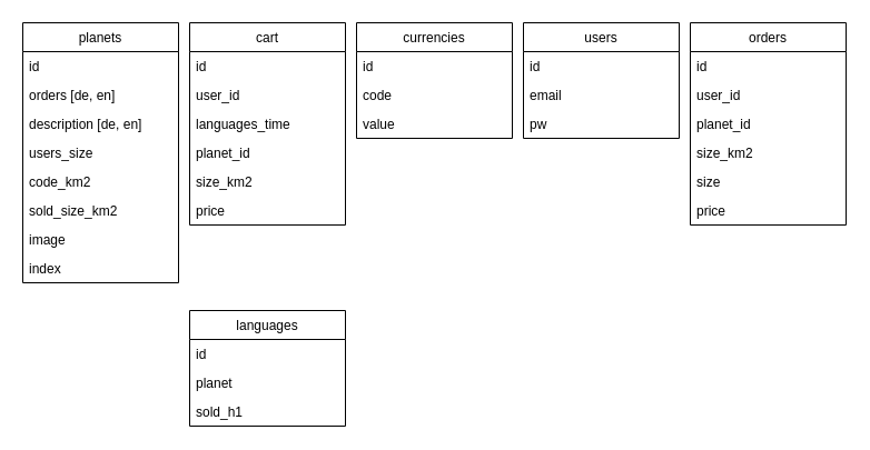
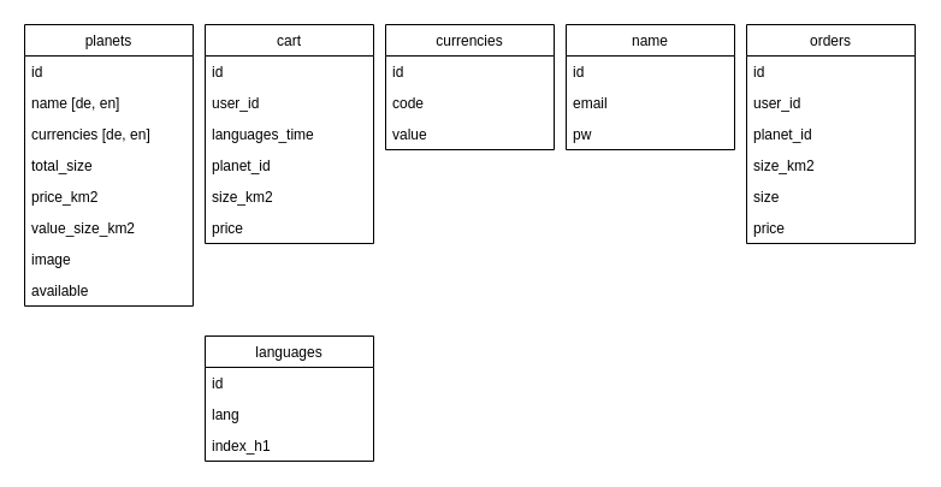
  <mxCell id="0" />
  <mxCell id="1" parent="0" />
  <mxCell id="2" value="planets" style="swimlane;fontStyle=0;childLayout=stackLayout;horizontal=1;startSize=26;fillColor=none;horizontalStack=0;resizeParent=1;resizeParentMax=0;resizeLast=0;collapsible=1;marginBottom=0;" parent="1" vertex="1"><mxGeometry x="20" y="20" width="140" height="234" as="geometry" /></mxCell>
  <mxCell id="3" value="id" style="text;strokeColor=none;fillColor=none;align=left;verticalAlign=top;spacingLeft=4;spacingRight=4;overflow=hidden;rotatable=0;points=[[0,0.5],[1,0.5]];portConstraint=eastwest;" parent="2" vertex="1"><mxGeometry y="26" width="140" height="26" as="geometry" /></mxCell>
- <mxCell id="4" value="orders [de, en]&#10;" style="text;strokeColor=none;fillColor=none;align=left;verticalAlign=top;spacingLeft=4;spacingRight=4;overflow=hidden;rotatable=0;points=[[0,0.5],[1,0.5]];portConstraint=eastwest;" parent="2" vertex="1"><mxGeometry y="52" width="140" height="26" as="geometry" /></mxCell>
- <mxCell id="5" value="description [de, en]&#10;" style="text;strokeColor=none;fillColor=none;align=left;verticalAlign=top;spacingLeft=4;spacingRight=4;overflow=hidden;rotatable=0;points=[[0,0.5],[1,0.5]];portConstraint=eastwest;" parent="2" vertex="1"><mxGeometry y="78" width="140" height="26" as="geometry" /></mxCell>
- <mxCell id="6" value="users_size" style="text;strokeColor=none;fillColor=none;align=left;verticalAlign=top;spacingLeft=4;spacingRight=4;overflow=hidden;rotatable=0;points=[[0,0.5],[1,0.5]];portConstraint=eastwest;" parent="2" vertex="1"><mxGeometry y="104" width="140" height="26" as="geometry" /></mxCell>
- <mxCell id="7" value="code_km2&#10;" style="text;strokeColor=none;fillColor=none;align=left;verticalAlign=top;spacingLeft=4;spacingRight=4;overflow=hidden;rotatable=0;points=[[0,0.5],[1,0.5]];portConstraint=eastwest;" parent="2" vertex="1"><mxGeometry y="130" width="140" height="26" as="geometry" /></mxCell>
- <mxCell id="8" value="sold_size_km2" style="text;strokeColor=none;fillColor=none;align=left;verticalAlign=top;spacingLeft=4;spacingRight=4;overflow=hidden;rotatable=0;points=[[0,0.5],[1,0.5]];portConstraint=eastwest;" parent="2" vertex="1"><mxGeometry y="156" width="140" height="26" as="geometry" /></mxCell>
+ <mxCell id="4" value="name [de, en]&#10;" style="text;strokeColor=none;fillColor=none;align=left;verticalAlign=top;spacingLeft=4;spacingRight=4;overflow=hidden;rotatable=0;points=[[0,0.5],[1,0.5]];portConstraint=eastwest;" parent="2" vertex="1"><mxGeometry y="52" width="140" height="26" as="geometry" /></mxCell>
+ <mxCell id="5" value="currencies [de, en]&#10;" style="text;strokeColor=none;fillColor=none;align=left;verticalAlign=top;spacingLeft=4;spacingRight=4;overflow=hidden;rotatable=0;points=[[0,0.5],[1,0.5]];portConstraint=eastwest;" parent="2" vertex="1"><mxGeometry y="78" width="140" height="26" as="geometry" /></mxCell>
+ <mxCell id="6" value="total_size" style="text;strokeColor=none;fillColor=none;align=left;verticalAlign=top;spacingLeft=4;spacingRight=4;overflow=hidden;rotatable=0;points=[[0,0.5],[1,0.5]];portConstraint=eastwest;" parent="2" vertex="1"><mxGeometry y="104" width="140" height="26" as="geometry" /></mxCell>
+ <mxCell id="7" value="price_km2&#10;" style="text;strokeColor=none;fillColor=none;align=left;verticalAlign=top;spacingLeft=4;spacingRight=4;overflow=hidden;rotatable=0;points=[[0,0.5],[1,0.5]];portConstraint=eastwest;" parent="2" vertex="1"><mxGeometry y="130" width="140" height="26" as="geometry" /></mxCell>
+ <mxCell id="8" value="value_size_km2" style="text;strokeColor=none;fillColor=none;align=left;verticalAlign=top;spacingLeft=4;spacingRight=4;overflow=hidden;rotatable=0;points=[[0,0.5],[1,0.5]];portConstraint=eastwest;" parent="2" vertex="1"><mxGeometry y="156" width="140" height="26" as="geometry" /></mxCell>
  <mxCell id="9" value="image" style="text;strokeColor=none;fillColor=none;align=left;verticalAlign=top;spacingLeft=4;spacingRight=4;overflow=hidden;rotatable=0;points=[[0,0.5],[1,0.5]];portConstraint=eastwest;" parent="2" vertex="1"><mxGeometry y="182" width="140" height="26" as="geometry" /></mxCell>
- <mxCell id="10" value="index&#10;" style="text;strokeColor=none;fillColor=none;align=left;verticalAlign=top;spacingLeft=4;spacingRight=4;overflow=hidden;rotatable=0;points=[[0,0.5],[1,0.5]];portConstraint=eastwest;" parent="2" vertex="1"><mxGeometry y="208" width="140" height="26" as="geometry" /></mxCell>
+ <mxCell id="10" value="available&#10;" style="text;strokeColor=none;fillColor=none;align=left;verticalAlign=top;spacingLeft=4;spacingRight=4;overflow=hidden;rotatable=0;points=[[0,0.5],[1,0.5]];portConstraint=eastwest;" parent="2" vertex="1"><mxGeometry y="208" width="140" height="26" as="geometry" /></mxCell>
  <mxCell id="11" value="orders" style="swimlane;fontStyle=0;childLayout=stackLayout;horizontal=1;startSize=26;fillColor=none;horizontalStack=0;resizeParent=1;resizeParentMax=0;resizeLast=0;collapsible=1;marginBottom=0;" parent="1" vertex="1"><mxGeometry x="620" y="20" width="140" height="182" as="geometry" /></mxCell>
  <mxCell id="12" value="id" style="text;strokeColor=none;fillColor=none;align=left;verticalAlign=top;spacingLeft=4;spacingRight=4;overflow=hidden;rotatable=0;points=[[0,0.5],[1,0.5]];portConstraint=eastwest;" parent="11" vertex="1"><mxGeometry y="26" width="140" height="26" as="geometry" /></mxCell>
  <mxCell id="13" value="user_id" style="text;strokeColor=none;fillColor=none;align=left;verticalAlign=top;spacingLeft=4;spacingRight=4;overflow=hidden;rotatable=0;points=[[0,0.5],[1,0.5]];portConstraint=eastwest;" parent="11" vertex="1"><mxGeometry y="52" width="140" height="26" as="geometry" /></mxCell>
  <mxCell id="14" value="planet_id" style="text;strokeColor=none;fillColor=none;align=left;verticalAlign=top;spacingLeft=4;spacingRight=4;overflow=hidden;rotatable=0;points=[[0,0.5],[1,0.5]];portConstraint=eastwest;" parent="11" vertex="1"><mxGeometry y="78" width="140" height="26" as="geometry" /></mxCell>
  <mxCell id="15" value="size_km2" style="text;strokeColor=none;fillColor=none;align=left;verticalAlign=top;spacingLeft=4;spacingRight=4;overflow=hidden;rotatable=0;points=[[0,0.5],[1,0.5]];portConstraint=eastwest;" parent="11" vertex="1"><mxGeometry y="104" width="140" height="26" as="geometry" /></mxCell>
  <mxCell id="16" value="size" style="text;strokeColor=none;fillColor=none;align=left;verticalAlign=top;spacingLeft=4;spacingRight=4;overflow=hidden;rotatable=0;points=[[0,0.5],[1,0.5]];portConstraint=eastwest;" parent="11" vertex="1"><mxGeometry y="130" width="140" height="26" as="geometry" /></mxCell>
  <mxCell id="17" value="price" style="text;strokeColor=none;fillColor=none;align=left;verticalAlign=top;spacingLeft=4;spacingRight=4;overflow=hidden;rotatable=0;points=[[0,0.5],[1,0.5]];portConstraint=eastwest;" parent="11" vertex="1"><mxGeometry y="156" width="140" height="26" as="geometry" /></mxCell>
- <mxCell id="18" value="users" style="swimlane;fontStyle=0;childLayout=stackLayout;horizontal=1;startSize=26;fillColor=none;horizontalStack=0;resizeParent=1;resizeParentMax=0;resizeLast=0;collapsible=1;marginBottom=0;" parent="1" vertex="1"><mxGeometry x="470" y="20" width="140" height="104" as="geometry" /></mxCell>
+ <mxCell id="18" value="name" style="swimlane;fontStyle=0;childLayout=stackLayout;horizontal=1;startSize=26;fillColor=none;horizontalStack=0;resizeParent=1;resizeParentMax=0;resizeLast=0;collapsible=1;marginBottom=0;" parent="1" vertex="1"><mxGeometry x="470" y="20" width="140" height="104" as="geometry" /></mxCell>
  <mxCell id="19" value="id" style="text;strokeColor=none;fillColor=none;align=left;verticalAlign=top;spacingLeft=4;spacingRight=4;overflow=hidden;rotatable=0;points=[[0,0.5],[1,0.5]];portConstraint=eastwest;" parent="18" vertex="1"><mxGeometry y="26" width="140" height="26" as="geometry" /></mxCell>
  <mxCell id="20" value="email" style="text;strokeColor=none;fillColor=none;align=left;verticalAlign=top;spacingLeft=4;spacingRight=4;overflow=hidden;rotatable=0;points=[[0,0.5],[1,0.5]];portConstraint=eastwest;" parent="18" vertex="1"><mxGeometry y="52" width="140" height="26" as="geometry" /></mxCell>
  <mxCell id="21" value="pw" style="text;strokeColor=none;fillColor=none;align=left;verticalAlign=top;spacingLeft=4;spacingRight=4;overflow=hidden;rotatable=0;points=[[0,0.5],[1,0.5]];portConstraint=eastwest;" parent="18" vertex="1"><mxGeometry y="78" width="140" height="26" as="geometry" /></mxCell>
  <mxCell id="22" value="currencies" style="swimlane;fontStyle=0;childLayout=stackLayout;horizontal=1;startSize=26;fillColor=none;horizontalStack=0;resizeParent=1;resizeParentMax=0;resizeLast=0;collapsible=1;marginBottom=0;" parent="1" vertex="1"><mxGeometry x="320" y="20" width="140" height="104" as="geometry" /></mxCell>
  <mxCell id="23" value="id" style="text;strokeColor=none;fillColor=none;align=left;verticalAlign=top;spacingLeft=4;spacingRight=4;overflow=hidden;rotatable=0;points=[[0,0.5],[1,0.5]];portConstraint=eastwest;" parent="22" vertex="1"><mxGeometry y="26" width="140" height="26" as="geometry" /></mxCell>
  <mxCell id="24" value="code" style="text;strokeColor=none;fillColor=none;align=left;verticalAlign=top;spacingLeft=4;spacingRight=4;overflow=hidden;rotatable=0;points=[[0,0.5],[1,0.5]];portConstraint=eastwest;" parent="22" vertex="1"><mxGeometry y="52" width="140" height="26" as="geometry" /></mxCell>
  <mxCell id="25" value="value" style="text;strokeColor=none;fillColor=none;align=left;verticalAlign=top;spacingLeft=4;spacingRight=4;overflow=hidden;rotatable=0;points=[[0,0.5],[1,0.5]];portConstraint=eastwest;" parent="22" vertex="1"><mxGeometry y="78" width="140" height="26" as="geometry" /></mxCell>
  <mxCell id="26" value="cart" style="swimlane;fontStyle=0;childLayout=stackLayout;horizontal=1;startSize=26;fillColor=none;horizontalStack=0;resizeParent=1;resizeParentMax=0;resizeLast=0;collapsible=1;marginBottom=0;" parent="1" vertex="1"><mxGeometry x="170" y="20" width="140" height="182" as="geometry" /></mxCell>
  <mxCell id="27" value="id" style="text;strokeColor=none;fillColor=none;align=left;verticalAlign=top;spacingLeft=4;spacingRight=4;overflow=hidden;rotatable=0;points=[[0,0.5],[1,0.5]];portConstraint=eastwest;" parent="26" vertex="1"><mxGeometry y="26" width="140" height="26" as="geometry" /></mxCell>
  <mxCell id="28" value="user_id" style="text;strokeColor=none;fillColor=none;align=left;verticalAlign=top;spacingLeft=4;spacingRight=4;overflow=hidden;rotatable=0;points=[[0,0.5],[1,0.5]];portConstraint=eastwest;" parent="26" vertex="1"><mxGeometry y="52" width="140" height="26" as="geometry" /></mxCell>
  <mxCell id="29" value="languages_time" style="text;strokeColor=none;fillColor=none;align=left;verticalAlign=top;spacingLeft=4;spacingRight=4;overflow=hidden;rotatable=0;points=[[0,0.5],[1,0.5]];portConstraint=eastwest;" parent="26" vertex="1"><mxGeometry y="78" width="140" height="26" as="geometry" /></mxCell>
  <mxCell id="30" value="planet_id" style="text;strokeColor=none;fillColor=none;align=left;verticalAlign=top;spacingLeft=4;spacingRight=4;overflow=hidden;rotatable=0;points=[[0,0.5],[1,0.5]];portConstraint=eastwest;" parent="26" vertex="1"><mxGeometry y="104" width="140" height="26" as="geometry" /></mxCell>
  <mxCell id="31" value="size_km2" style="text;strokeColor=none;fillColor=none;align=left;verticalAlign=top;spacingLeft=4;spacingRight=4;overflow=hidden;rotatable=0;points=[[0,0.5],[1,0.5]];portConstraint=eastwest;" parent="26" vertex="1"><mxGeometry y="130" width="140" height="26" as="geometry" /></mxCell>
  <mxCell id="32" value="price" style="text;strokeColor=none;fillColor=none;align=left;verticalAlign=top;spacingLeft=4;spacingRight=4;overflow=hidden;rotatable=0;points=[[0,0.5],[1,0.5]];portConstraint=eastwest;" parent="26" vertex="1"><mxGeometry y="156" width="140" height="26" as="geometry" /></mxCell>
  <mxCell id="33" value="languages" style="swimlane;fontStyle=0;childLayout=stackLayout;horizontal=1;startSize=26;fillColor=none;horizontalStack=0;resizeParent=1;resizeParentMax=0;resizeLast=0;collapsible=1;marginBottom=0;" vertex="1" parent="1"><mxGeometry x="170" y="279" width="140" height="104" as="geometry" /></mxCell>
  <mxCell id="34" value="id" style="text;strokeColor=none;fillColor=none;align=left;verticalAlign=top;spacingLeft=4;spacingRight=4;overflow=hidden;rotatable=0;points=[[0,0.5],[1,0.5]];portConstraint=eastwest;" vertex="1" parent="33"><mxGeometry y="26" width="140" height="26" as="geometry" /></mxCell>
- <mxCell id="35" value="planet" style="text;strokeColor=none;fillColor=none;align=left;verticalAlign=top;spacingLeft=4;spacingRight=4;overflow=hidden;rotatable=0;points=[[0,0.5],[1,0.5]];portConstraint=eastwest;" vertex="1" parent="33"><mxGeometry y="52" width="140" height="26" as="geometry" /></mxCell>
- <mxCell id="36" value="sold_h1" style="text;strokeColor=none;fillColor=none;align=left;verticalAlign=top;spacingLeft=4;spacingRight=4;overflow=hidden;rotatable=0;points=[[0,0.5],[1,0.5]];portConstraint=eastwest;" vertex="1" parent="33"><mxGeometry y="78" width="140" height="26" as="geometry" /></mxCell>
+ <mxCell id="35" value="lang" style="text;strokeColor=none;fillColor=none;align=left;verticalAlign=top;spacingLeft=4;spacingRight=4;overflow=hidden;rotatable=0;points=[[0,0.5],[1,0.5]];portConstraint=eastwest;" vertex="1" parent="33"><mxGeometry y="52" width="140" height="26" as="geometry" /></mxCell>
+ <mxCell id="36" value="index_h1" style="text;strokeColor=none;fillColor=none;align=left;verticalAlign=top;spacingLeft=4;spacingRight=4;overflow=hidden;rotatable=0;points=[[0,0.5],[1,0.5]];portConstraint=eastwest;" vertex="1" parent="33"><mxGeometry y="78" width="140" height="26" as="geometry" /></mxCell>
